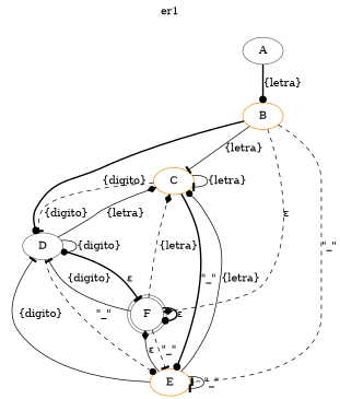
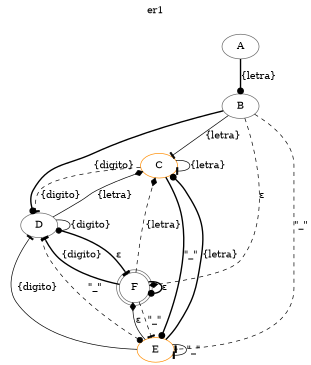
  digraph {
    label=er1
    labelloc=t
    rankdir=TB
    node [color=darkorange]
    edge [arrowhead=tee style=solid]
-   B
+   B [color=gray40]
    A [color=gray40]
    C
    D [color=gray40]
    E
    F [color=gray40 shape=doublecircle]
    B -> C [label="{letra}"]
    B -> D [arrowhead=dot label="{digito}" style=bold]
    B -> E [label="\"_\"" style=dashed]
    B -> F [arrowhead=diamond label="ε" style=dashed]
    A -> B [arrowhead=dot label="{letra}" style=bold]
    C -> C [label="{letra}"]
    C -> D [label="{digito}" style=dashed]
    C -> E [arrowhead=dot label="\"_\"" style=bold]
    D -> C [arrowhead=diamond label="{letra}"]
    D -> D [arrowhead=dot label="{digito}"]
    D -> E [arrowhead=dot label="\"_\"" style=dashed]
    D -> F [label="ε" style=bold]
-   E -> C [arrowhead=dot label="{letra}"]
+   E -> C [arrowhead=dot label="{letra}" style=bold]
    E -> D [label="{digito}"]
    E -> E [label="\"_\""]
    E -> F [arrowhead=diamond label="ε"]
    F -> C [arrowhead=diamond label="{letra}" style=dashed]
-   F -> D [label="{digito}"]
+   F -> D [label="{digito}" style=bold]
    F -> E [label="\"_\"" style=dashed]
    F -> F [arrowhead=dot label="ε" style=bold]
  }
